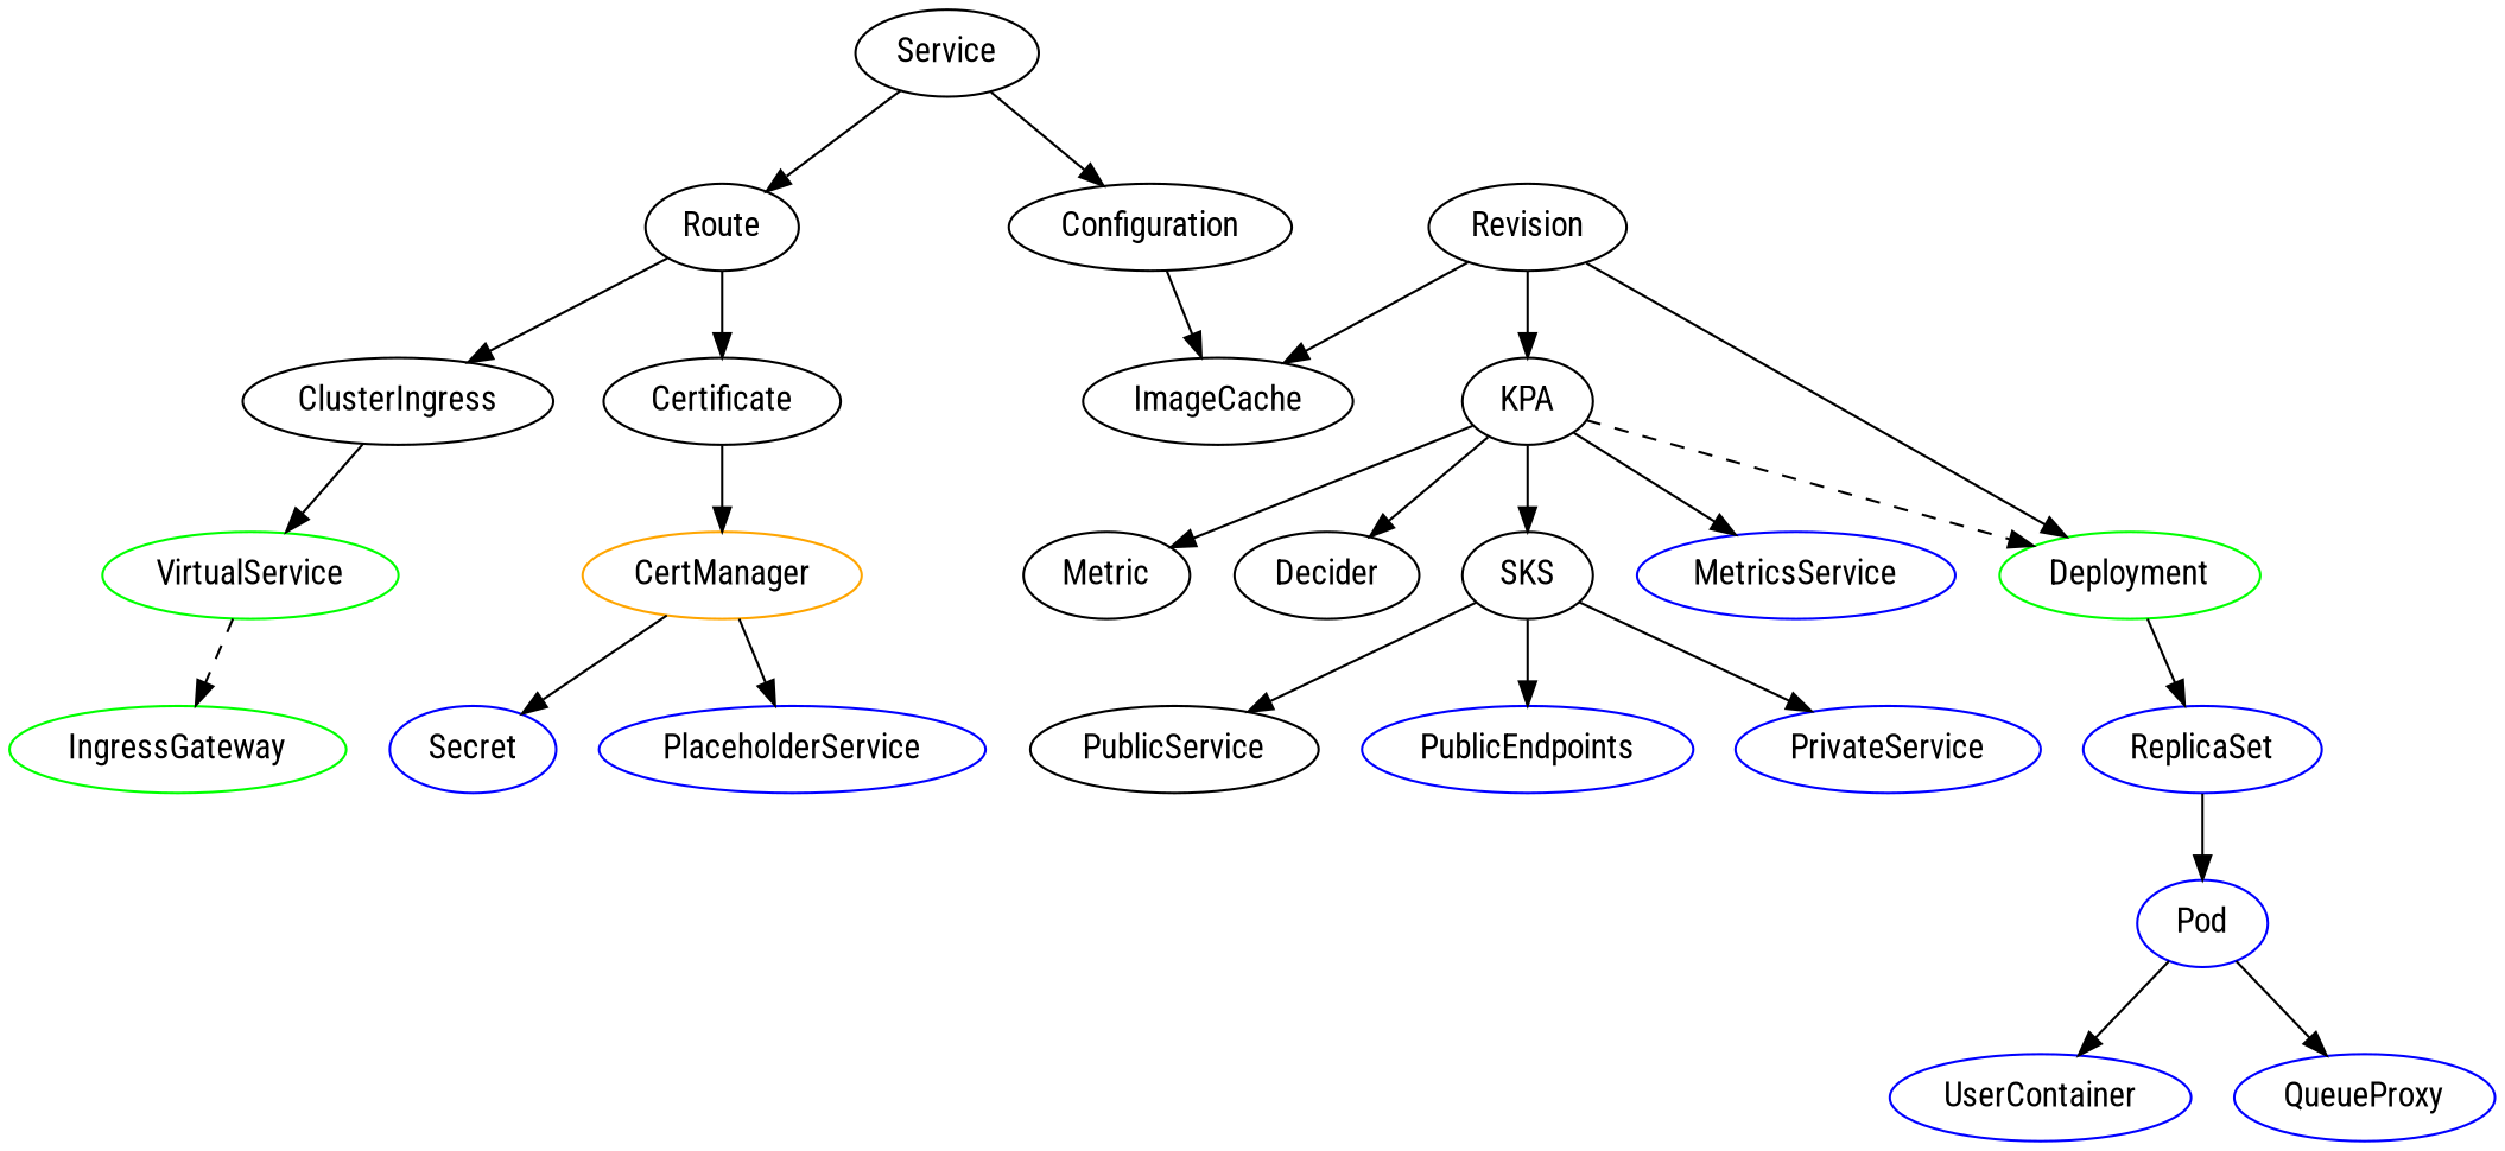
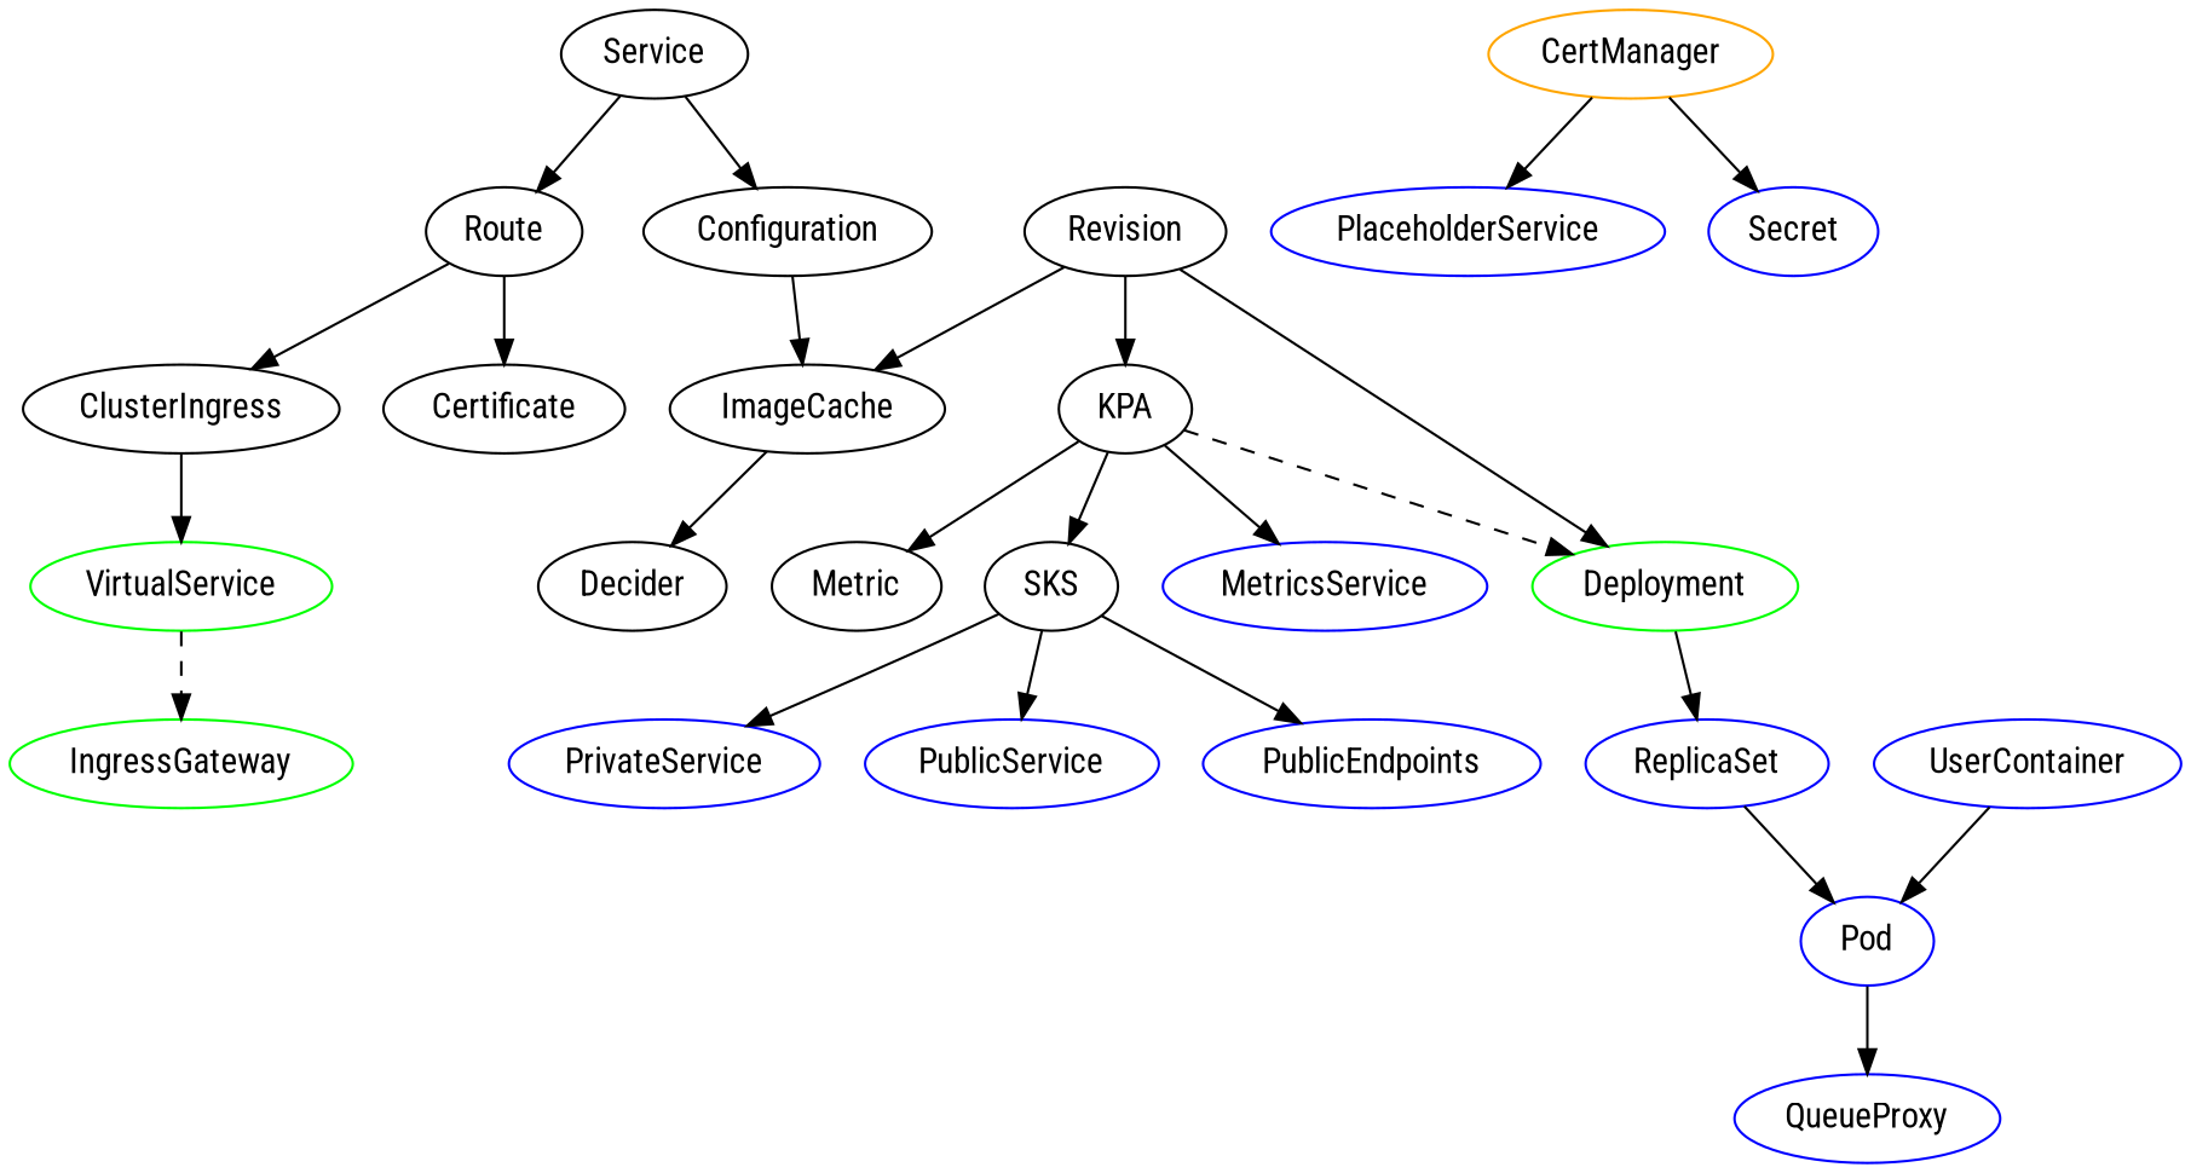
  digraph {
    fontname="Roboto Condensed"
    node [fontname="Roboto Condensed"]
    edge [fontname="Roboto Condensed"]
    Service
    Configuration
    Route
    ImageCache
    ClusterIngress
    Certificate
    Deployment [color=green]
    Revision
    KPA
    VirtualService [color=green]
    PlaceholderService [color=blue]
    CertManager [color=orange]
    ReplicaSet [color=blue]
    SKS
    MetricsService [color=blue]
    Metric
    Decider
    Pod [color=blue]
-   PublicService [color=black]
+   PublicService [color=blue]
    PublicEndpoints [color=blue]
    PrivateService [color=blue]
    IngressGateway [color=green]
    Secret [color=blue]
    UserContainer [color=blue]
    QueueProxy [color=blue]
    Service -> Configuration
    Service -> Route
    Configuration -> ImageCache
    Route -> ClusterIngress
    Route -> Certificate
    ClusterIngress -> VirtualService
-   Certificate -> CertManager
    Deployment -> ReplicaSet
    Revision -> ImageCache
    Revision -> Deployment
    Revision -> KPA
    KPA -> Deployment [style=dashed]
    KPA -> SKS
    KPA -> MetricsService
    KPA -> Metric
-   KPA -> Decider
+   ImageCache -> Decider
    VirtualService -> IngressGateway [style=dashed]
    CertManager -> PlaceholderService
    CertManager -> Secret
    ReplicaSet -> Pod
    SKS -> PublicService
    SKS -> PublicEndpoints
    SKS -> PrivateService
-   Pod -> UserContainer
+   UserContainer -> Pod
    Pod -> QueueProxy
  }
